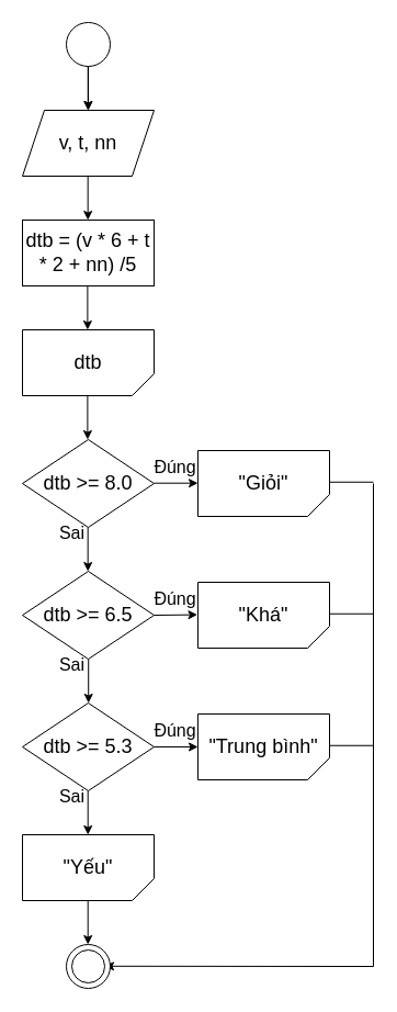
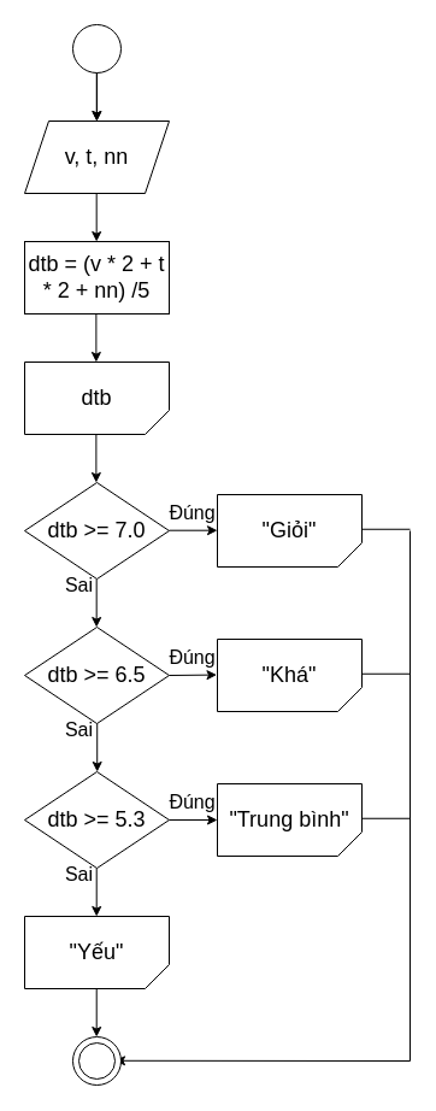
  <mxCell id="0" />
  <mxCell id="1" parent="0" />
  <mxCell id="2" value="" style="edgeStyle=orthogonalEdgeStyle;rounded=0;orthogonalLoop=1;jettySize=auto;html=1;" edge="1" parent="1" source="3" target="4"><mxGeometry relative="1" as="geometry" /></mxCell>
  <mxCell id="3" value="" style="ellipse;whiteSpace=wrap;html=1;aspect=fixed;" vertex="1" parent="1"><mxGeometry x="60" y="20" width="40" height="40" as="geometry" /></mxCell>
  <mxCell id="4" value="&lt;font style=&quot;font-size: 18px;&quot;&gt;v, t, nn&lt;/font&gt;" style="shape=parallelogram;perimeter=parallelogramPerimeter;whiteSpace=wrap;html=1;fixedSize=1;" vertex="1" parent="1"><mxGeometry x="20" y="100" width="120" height="60" as="geometry" /></mxCell>
  <mxCell id="5" value="" style="endArrow=classic;html=1;rounded=0;" edge="1" parent="1"><mxGeometry width="50" height="50" relative="1" as="geometry"><mxPoint x="79.76" y="60" as="sourcePoint" /><mxPoint x="79.76" y="100" as="targetPoint" /></mxGeometry></mxCell>
  <mxCell id="6" value="&lt;font style=&quot;font-size: 18px;&quot;&gt;dtb &amp;gt;= 6.5&lt;/font&gt;" style="rhombus;whiteSpace=wrap;html=1;" vertex="1" parent="1"><mxGeometry x="20" y="520" width="120" height="80" as="geometry" /></mxCell>
  <mxCell id="7" value="" style="endArrow=classic;html=1;rounded=0;" edge="1" parent="1"><mxGeometry width="50" height="50" relative="1" as="geometry"><mxPoint x="140" y="560" as="sourcePoint" /><mxPoint x="179.5" y="559.58" as="targetPoint" /></mxGeometry></mxCell>
  <mxCell id="8" value="&lt;font size=&quot;3&quot;&gt;Đúng&lt;br&gt;&lt;/font&gt;" style="text;html=1;align=center;verticalAlign=middle;resizable=0;points=[];autosize=1;strokeColor=none;fillColor=none;" vertex="1" parent="1"><mxGeometry x="129" y="530" width="60" height="30" as="geometry" /></mxCell>
  <mxCell id="9" value="&lt;span style=&quot;font-size: 18px;&quot;&gt;dtb &amp;gt;= 5.3&lt;br&gt;&lt;/span&gt;" style="rhombus;whiteSpace=wrap;html=1;" vertex="1" parent="1"><mxGeometry x="20" y="640" width="120" height="80" as="geometry" /></mxCell>
  <mxCell id="10" value="" style="endArrow=classic;html=1;rounded=0;exitX=1;exitY=0.5;exitDx=0;exitDy=0;" edge="1" parent="1" source="9"><mxGeometry width="50" height="50" relative="1" as="geometry"><mxPoint x="145" y="679.58" as="sourcePoint" /><mxPoint x="180" y="680" as="targetPoint" /></mxGeometry></mxCell>
  <mxCell id="11" value="" style="endArrow=classic;html=1;rounded=0;" edge="1" parent="1"><mxGeometry width="50" height="50" relative="1" as="geometry"><mxPoint x="79.71" y="720" as="sourcePoint" /><mxPoint x="79.71" y="760" as="targetPoint" /></mxGeometry></mxCell>
  <mxCell id="12" value="&lt;font size=&quot;3&quot;&gt;Sai&lt;/font&gt;" style="text;html=1;align=center;verticalAlign=middle;resizable=0;points=[];autosize=1;strokeColor=none;fillColor=none;" vertex="1" parent="1"><mxGeometry x="40" y="710" width="50" height="30" as="geometry" /></mxCell>
  <mxCell id="13" value="&lt;font size=&quot;3&quot;&gt;Đúng&lt;br&gt;&lt;/font&gt;" style="text;html=1;align=center;verticalAlign=middle;resizable=0;points=[];autosize=1;strokeColor=none;fillColor=none;" vertex="1" parent="1"><mxGeometry x="129" y="650" width="60" height="30" as="geometry" /></mxCell>
  <mxCell id="14" value="" style="endArrow=classic;html=1;rounded=0;" edge="1" parent="1"><mxGeometry width="50" height="50" relative="1" as="geometry"><mxPoint x="79.71" y="820" as="sourcePoint" /><mxPoint x="79.71" y="860" as="targetPoint" /></mxGeometry></mxCell>
  <mxCell id="15" value="&lt;font size=&quot;3&quot;&gt;Sai&lt;/font&gt;" style="text;html=1;align=center;verticalAlign=middle;resizable=0;points=[];autosize=1;strokeColor=none;fillColor=none;" vertex="1" parent="1"><mxGeometry x="40" y="590" width="50" height="30" as="geometry" /></mxCell>
  <mxCell id="16" value="" style="endArrow=classic;html=1;rounded=0;" edge="1" parent="1"><mxGeometry width="50" height="50" relative="1" as="geometry"><mxPoint x="80.21" y="600" as="sourcePoint" /><mxPoint x="80.21" y="640" as="targetPoint" /></mxGeometry></mxCell>
  <mxCell id="17" value="" style="endArrow=none;html=1;rounded=0;" edge="1" parent="1"><mxGeometry width="50" height="50" relative="1" as="geometry"><mxPoint x="340" y="880" as="sourcePoint" /><mxPoint x="340" y="440" as="targetPoint" /></mxGeometry></mxCell>
  <mxCell id="18" value="" style="endArrow=classic;html=1;rounded=0;" edge="1" parent="1"><mxGeometry width="50" height="50" relative="1" as="geometry"><mxPoint x="340" y="880" as="sourcePoint" /><mxPoint x="95" y="879.78" as="targetPoint" /></mxGeometry></mxCell>
  <mxCell id="19" value="" style="ellipse;whiteSpace=wrap;html=1;aspect=fixed;" vertex="1" parent="1"><mxGeometry x="60" y="860" width="40" height="40" as="geometry" /></mxCell>
  <mxCell id="20" value="" style="ellipse;whiteSpace=wrap;html=1;aspect=fixed;" vertex="1" parent="1"><mxGeometry x="65" y="865" width="30" height="30" as="geometry" /></mxCell>
  <mxCell id="21" value="&lt;font style=&quot;font-size: 18px;&quot;&gt;&quot;Khá&quot;&lt;br&gt;&lt;/font&gt;" style="shape=card;whiteSpace=wrap;html=1;flipH=1;flipV=1;size=20;" vertex="1" parent="1"><mxGeometry x="180" y="530" width="120" height="60" as="geometry" /></mxCell>
  <mxCell id="22" value="&lt;font style=&quot;font-size: 18px;&quot;&gt;&quot;Yếu&quot;&lt;br&gt;&lt;/font&gt;" style="shape=card;whiteSpace=wrap;html=1;flipH=1;flipV=1;size=20;" vertex="1" parent="1"><mxGeometry x="20" y="760" width="120" height="60" as="geometry" /></mxCell>
  <mxCell id="23" value="&lt;font style=&quot;font-size: 18px;&quot;&gt;&quot;Trung bình&quot;&lt;br&gt;&lt;/font&gt;" style="shape=card;whiteSpace=wrap;html=1;flipH=1;flipV=1;size=20;" vertex="1" parent="1"><mxGeometry x="180" y="650" width="120" height="60" as="geometry" /></mxCell>
  <mxCell id="24" value="" style="endArrow=none;html=1;rounded=0;" edge="1" parent="1"><mxGeometry width="50" height="50" relative="1" as="geometry"><mxPoint x="300" y="438.75" as="sourcePoint" /><mxPoint x="340" y="438.75" as="targetPoint" /></mxGeometry></mxCell>
  <mxCell id="25" value="" style="endArrow=classic;html=1;rounded=0;" edge="1" parent="1"><mxGeometry width="50" height="50" relative="1" as="geometry"><mxPoint x="79.68" y="480" as="sourcePoint" /><mxPoint x="79.68" y="520" as="targetPoint" /></mxGeometry></mxCell>
- <mxCell id="26" value="&lt;font style=&quot;font-size: 18px;&quot;&gt;dtb &amp;gt;= 8.0&lt;/font&gt;" style="rhombus;whiteSpace=wrap;html=1;" vertex="1" parent="1"><mxGeometry x="20" y="400" width="120" height="80" as="geometry" /></mxCell>
+ <mxCell id="26" value="&lt;font style=&quot;font-size: 18px;&quot;&gt;dtb &amp;gt;= 7.0&lt;/font&gt;" style="rhombus;whiteSpace=wrap;html=1;" vertex="1" parent="1"><mxGeometry x="20" y="400" width="120" height="80" as="geometry" /></mxCell>
  <mxCell id="27" value="" style="endArrow=classic;html=1;rounded=0;" edge="1" parent="1"><mxGeometry width="50" height="50" relative="1" as="geometry"><mxPoint x="79.68" y="160" as="sourcePoint" /><mxPoint x="79.68" y="200" as="targetPoint" /></mxGeometry></mxCell>
  <mxCell id="28" value="&lt;font style=&quot;font-size: 18px;&quot;&gt;&quot;Giỏi&quot;&lt;br&gt;&lt;/font&gt;" style="shape=card;whiteSpace=wrap;html=1;flipH=1;flipV=1;size=20;" vertex="1" parent="1"><mxGeometry x="180" y="410" width="120" height="60" as="geometry" /></mxCell>
  <mxCell id="29" value="" style="endArrow=classic;html=1;rounded=0;" edge="1" parent="1"><mxGeometry width="50" height="50" relative="1" as="geometry"><mxPoint x="140" y="439.7" as="sourcePoint" /><mxPoint x="180" y="439.7" as="targetPoint" /></mxGeometry></mxCell>
  <mxCell id="30" value="&lt;font size=&quot;3&quot;&gt;Đúng&lt;br&gt;&lt;/font&gt;" style="text;html=1;align=center;verticalAlign=middle;resizable=0;points=[];autosize=1;strokeColor=none;fillColor=none;" vertex="1" parent="1"><mxGeometry x="129" y="410" width="60" height="30" as="geometry" /></mxCell>
  <mxCell id="31" value="&lt;font size=&quot;3&quot;&gt;Sai&lt;/font&gt;" style="text;html=1;align=center;verticalAlign=middle;resizable=0;points=[];autosize=1;strokeColor=none;fillColor=none;" vertex="1" parent="1"><mxGeometry x="40" y="470" width="50" height="30" as="geometry" /></mxCell>
  <mxCell id="32" value="" style="endArrow=none;html=1;rounded=0;" edge="1" parent="1"><mxGeometry width="50" height="50" relative="1" as="geometry"><mxPoint x="300" y="678.75" as="sourcePoint" /><mxPoint x="340" y="678.75" as="targetPoint" /></mxGeometry></mxCell>
  <mxCell id="33" value="" style="endArrow=none;html=1;rounded=0;" edge="1" parent="1"><mxGeometry width="50" height="50" relative="1" as="geometry"><mxPoint x="300" y="558.75" as="sourcePoint" /><mxPoint x="340" y="558.75" as="targetPoint" /></mxGeometry></mxCell>
- <mxCell id="34" value="&lt;font style=&quot;font-size: 18px;&quot;&gt;dtb = (v * 6 + t * 2 + nn) /5&lt;/font&gt;" style="rounded=0;whiteSpace=wrap;html=1;" vertex="1" parent="1"><mxGeometry x="20" y="200" width="120" height="60" as="geometry" /></mxCell>
+ <mxCell id="34" value="&lt;font style=&quot;font-size: 18px;&quot;&gt;dtb = (v * 2 + t * 2 + nn) /5&lt;/font&gt;" style="rounded=0;whiteSpace=wrap;html=1;" vertex="1" parent="1"><mxGeometry x="20" y="200" width="120" height="60" as="geometry" /></mxCell>
  <mxCell id="35" value="" style="endArrow=classic;html=1;rounded=0;" edge="1" parent="1"><mxGeometry width="50" height="50" relative="1" as="geometry"><mxPoint x="79.38" y="260" as="sourcePoint" /><mxPoint x="79.38" y="300" as="targetPoint" /></mxGeometry></mxCell>
  <mxCell id="36" value="&lt;font style=&quot;font-size: 18px;&quot;&gt;dtb&lt;br&gt;&lt;/font&gt;" style="shape=card;whiteSpace=wrap;html=1;flipH=1;flipV=1;size=20;" vertex="1" parent="1"><mxGeometry x="20" y="300" width="120" height="60" as="geometry" /></mxCell>
  <mxCell id="37" value="" style="endArrow=classic;html=1;rounded=0;" edge="1" parent="1"><mxGeometry width="50" height="50" relative="1" as="geometry"><mxPoint x="79.38" y="360" as="sourcePoint" /><mxPoint x="79.38" y="400" as="targetPoint" /></mxGeometry></mxCell>
